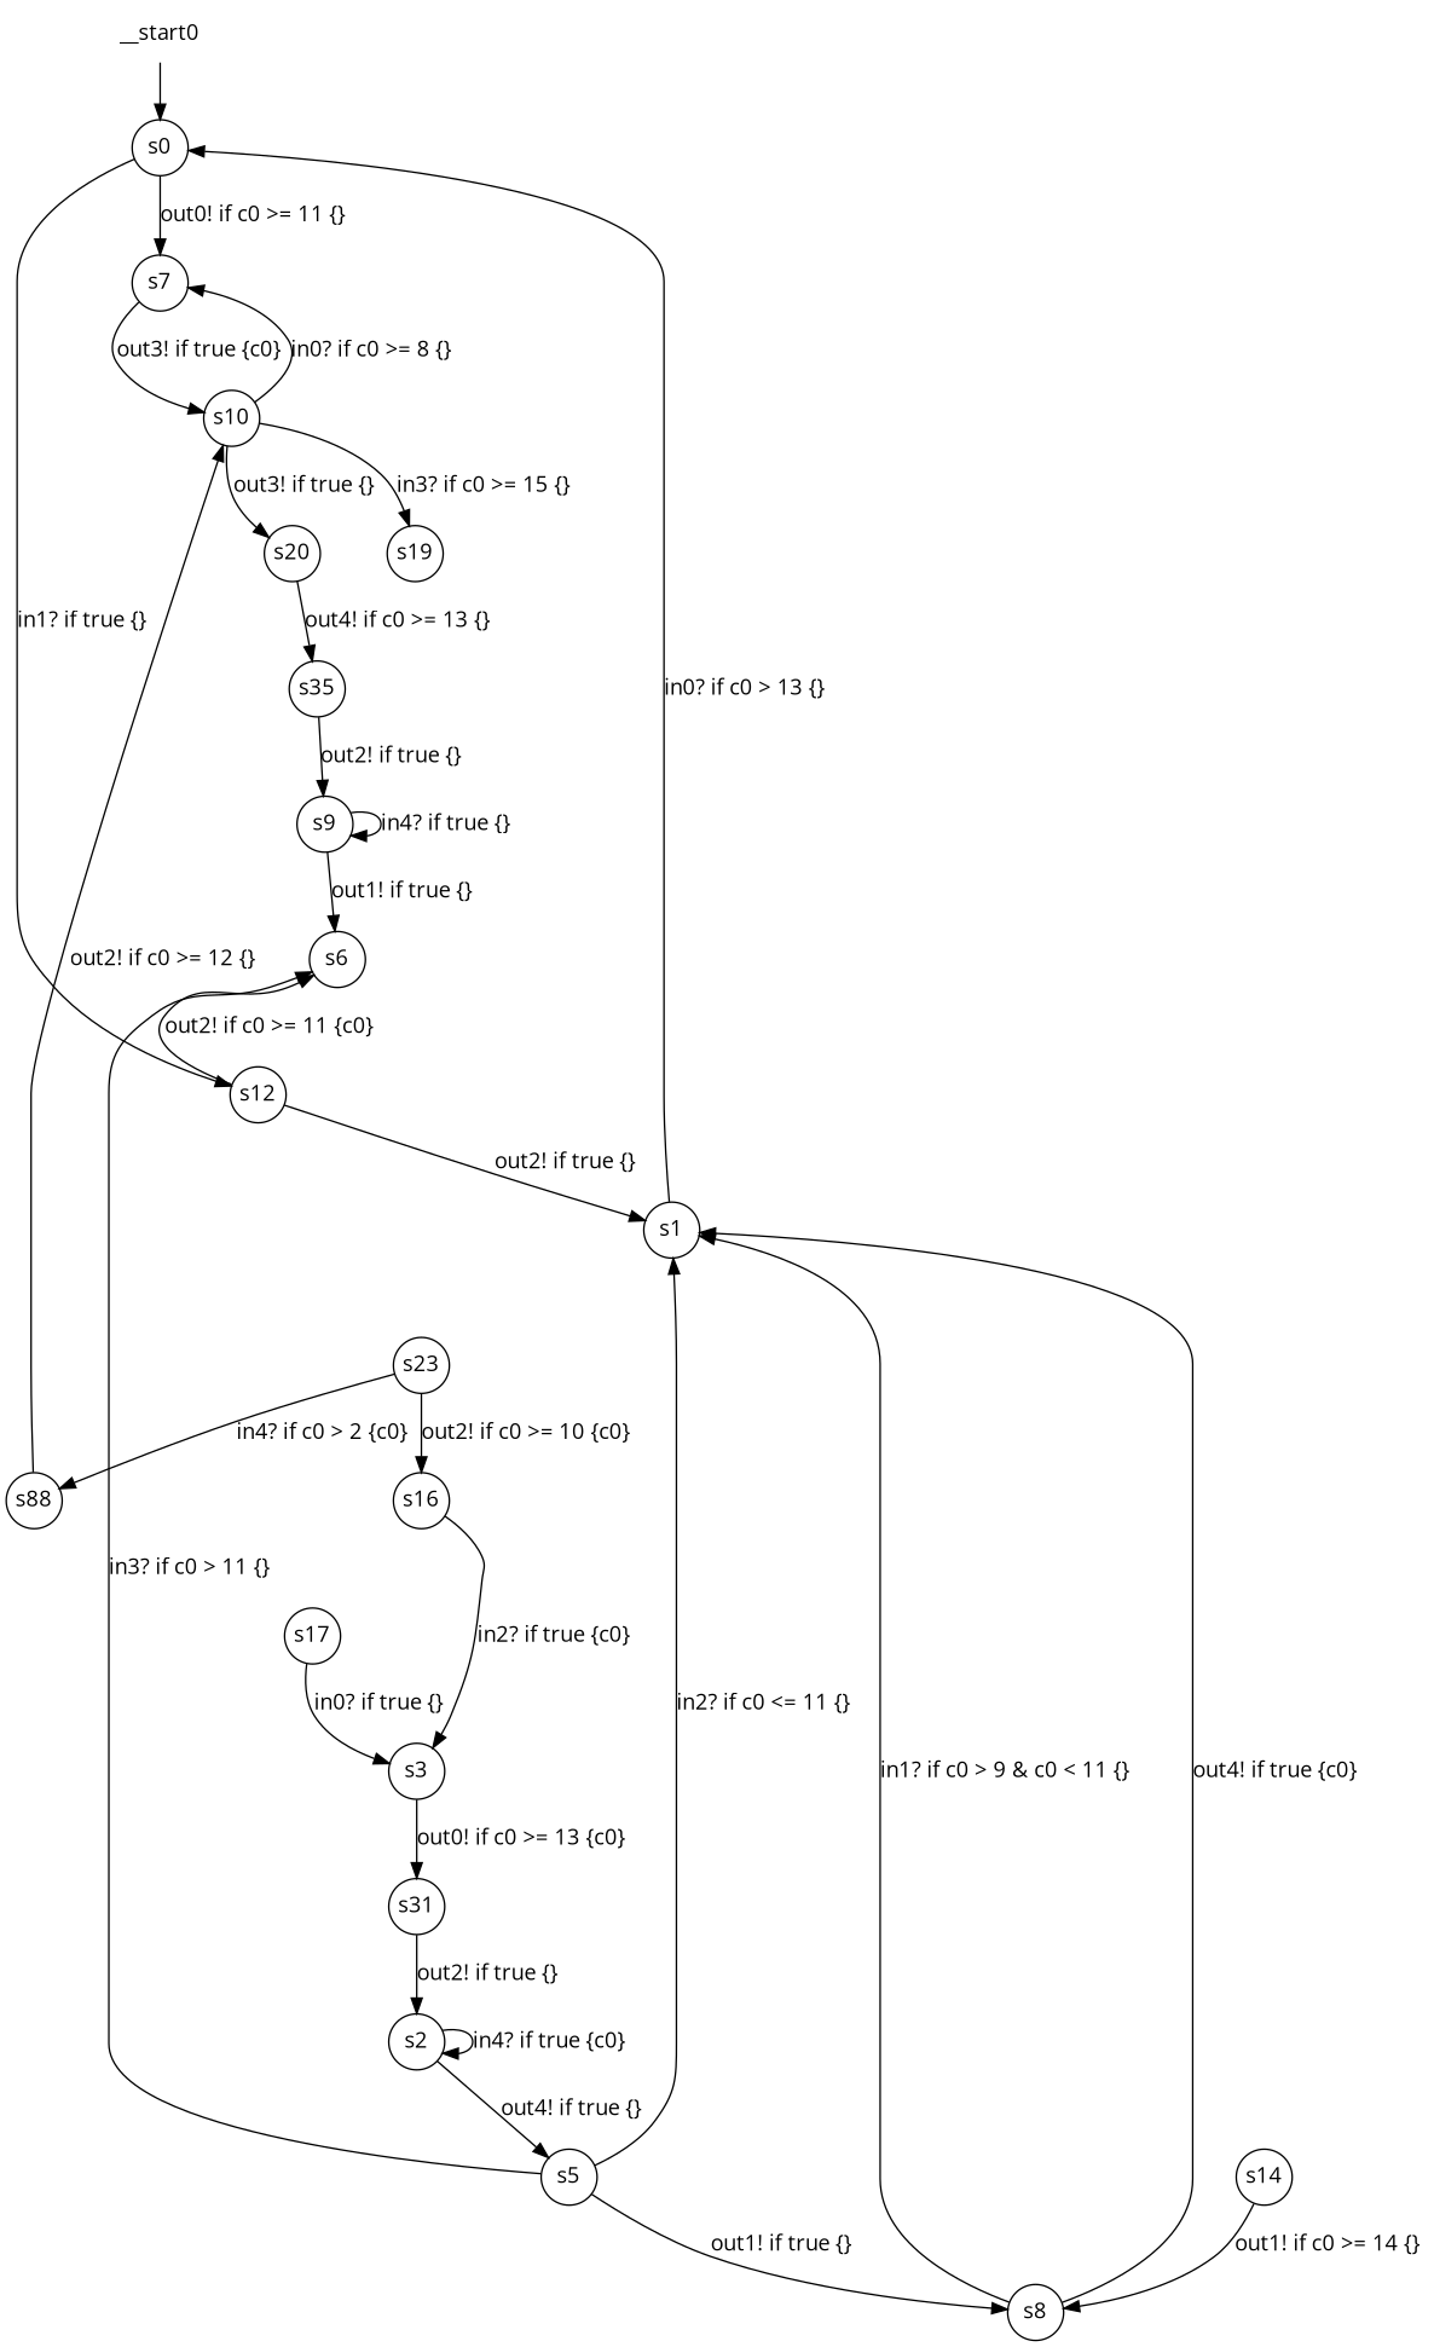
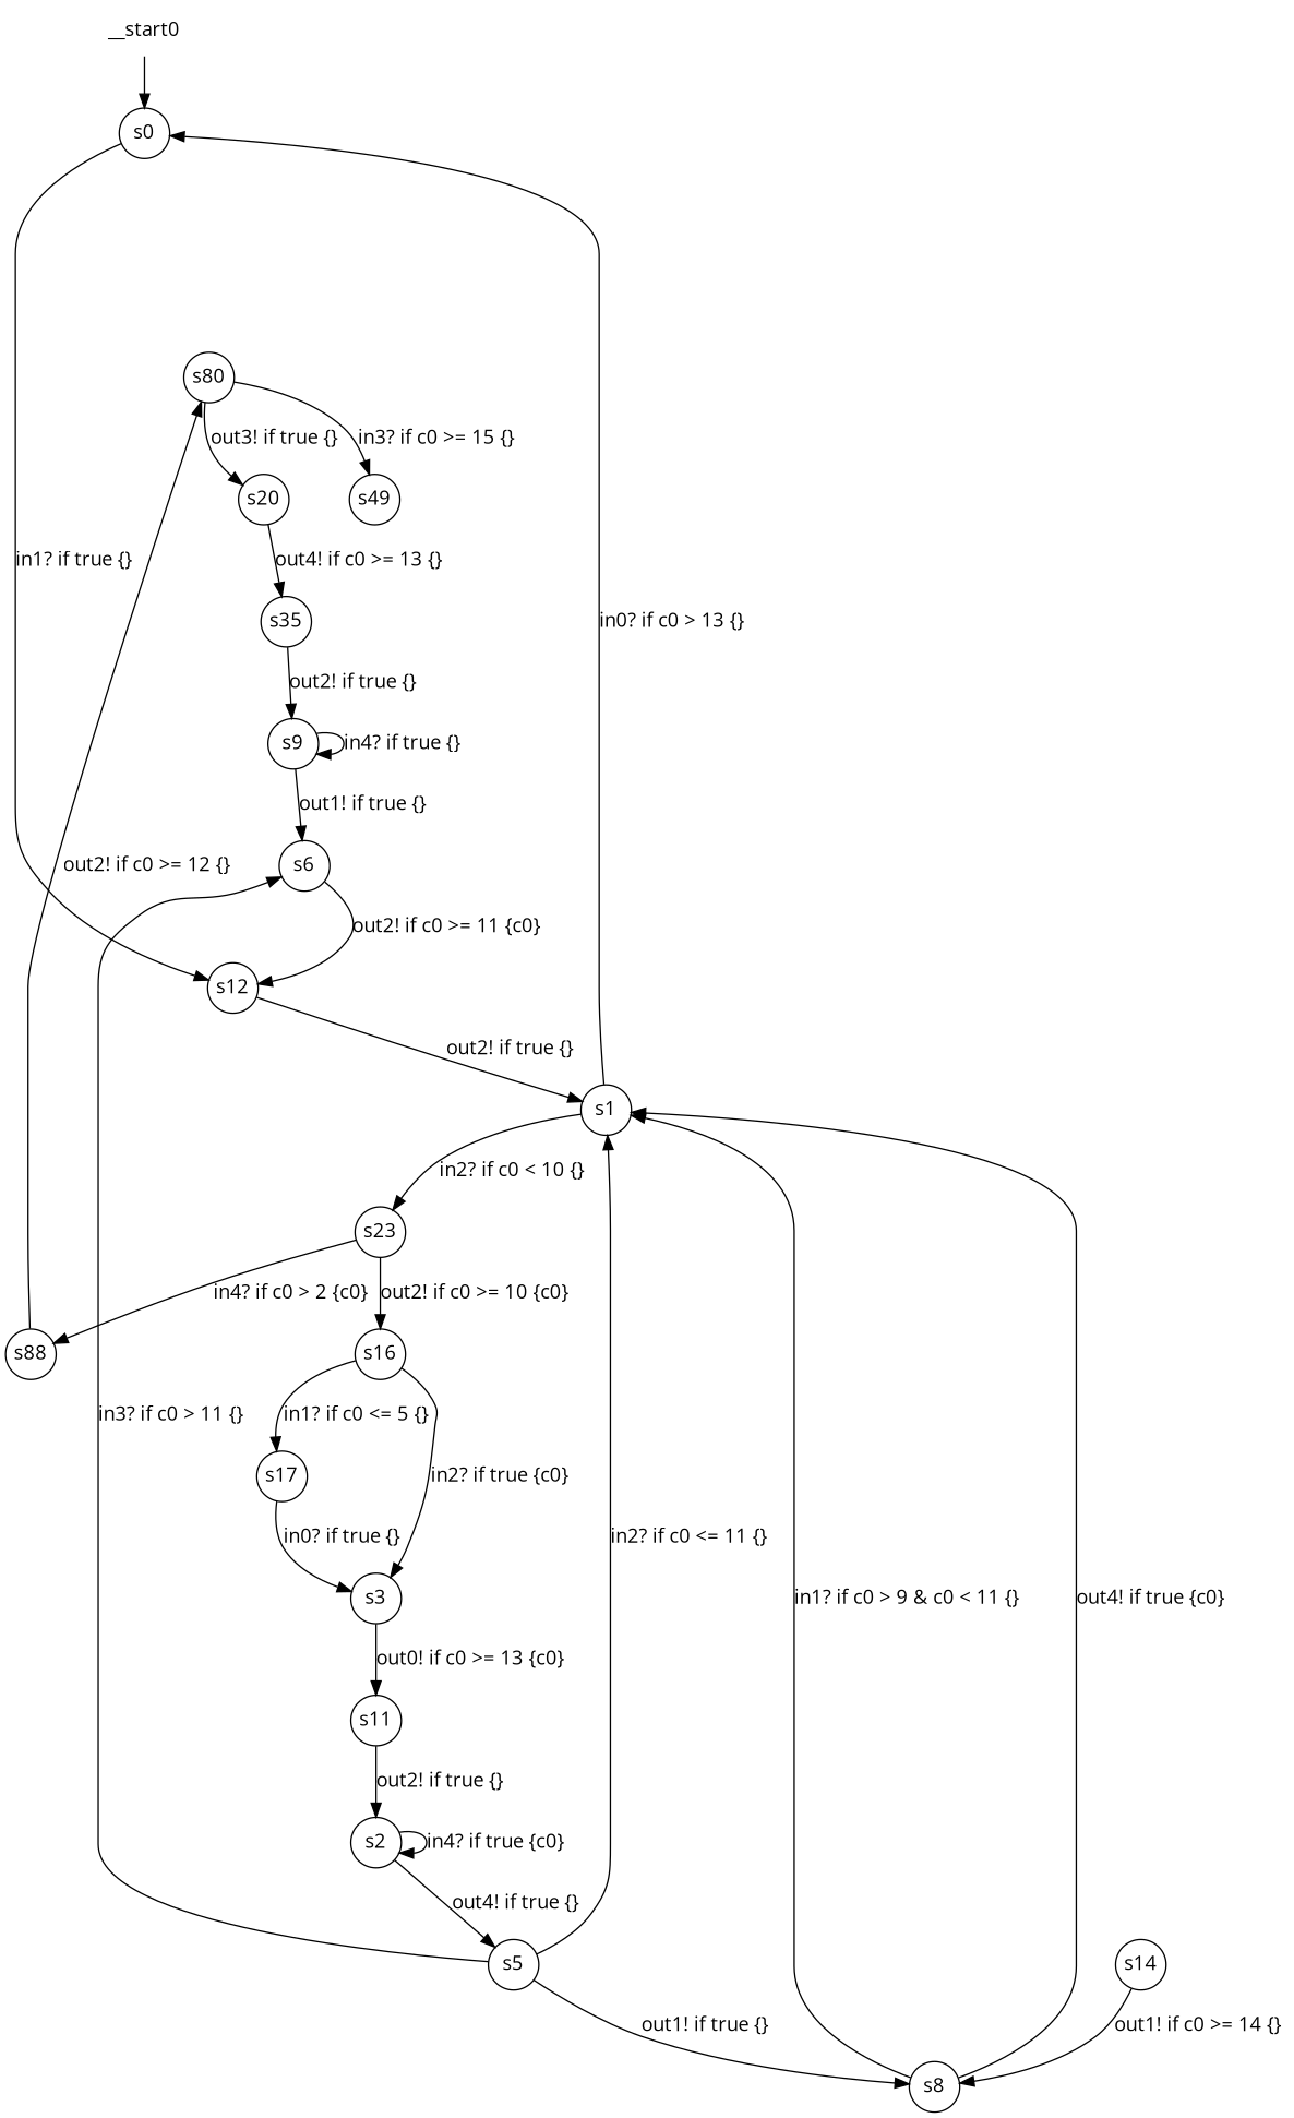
  digraph {
    fontname="Open Sans"
    node [fontname="Open Sans" shape=circle margin=0]
    edge [fontname="Open Sans"]
    __start0 [shape=none margin=""]
    n2 [label=s0]
-   n3 [label=s7]
    n4 [label=s12]
-   n5 [label=s10]
+   n5 [label=s80]
    n6 [label=s9]
    n7 [label=s6]
    n8 [label=s1]
    n9 [label=s23]
    n10 [label=s16]
    n11 [label=s88]
    n12 [label=s2]
    n13 [label=s5]
    n14 [label=s8]
    n15 [label=s3]
-   n16 [label=s31]
+   n16 [label=s11]
    n17 [label=s14]
-   n18 [label=s19]
+   n18 [label=s49]
    n19 [label=s20]
    n20 [label=s35]
    n21 [label=s17]
    __start0 -> n2
-   n2 -> n3 [label="out0! if c0 >= 11 {} "]
    n2 -> n4 [label="in1? if true {} "]
-   n3 -> n5 [label="out3! if true {c0} "]
    n4 -> n8 [label="out2! if true {} "]
-   n5 -> n3 [label="in0? if c0 >= 8 {} "]
    n5 -> n18 [label="in3? if c0 >= 15 {} "]
    n5 -> n19 [label="out3! if true {} "]
    n6 -> n6 [label="in4? if true {} "]
    n6 -> n7 [label="out1! if true {} "]
-   n4 -> n7 [label="out2! if c0 >= 11 {c0} "]
+   n7 -> n4 [label="out2! if c0 >= 11 {c0} "]
    n8 -> n2 [label="in0? if c0 > 13 {} "]
+   n8 -> n9 [label="in2? if c0 < 10 {} "]
    n9 -> n10 [label="out2! if c0 >= 10 {c0} "]
    n9 -> n11 [label="in4? if c0 > 2 {c0} "]
    n10 -> n15 [label="in2? if true {c0} "]
+   n10 -> n21 [label="in1? if c0 <= 5 {} "]
    n11 -> n5 [label="out2! if c0 >= 12 {} "]
    n12 -> n12 [label="in4? if true {c0} "]
    n12 -> n13 [label="out4! if true {} "]
    n13 -> n7 [label="in3? if c0 > 11 {} "]
    n13 -> n8 [label="in2? if c0 <= 11 {} "]
    n13 -> n14 [label="out1! if true {} "]
    n14 -> n8 [label="in1? if c0 > 9 & c0 < 11 {} "]
    n14 -> n8 [label="out4! if true {c0} "]
    n15 -> n16 [label="out0! if c0 >= 13 {c0} "]
    n16 -> n12 [label="out2! if true {} "]
    n17 -> n14 [label="out1! if c0 >= 14 {} "]
    n19 -> n20 [label="out4! if c0 >= 13 {} "]
    n20 -> n6 [label="out2! if true {} "]
    n21 -> n15 [label="in0? if true {} "]
  }
